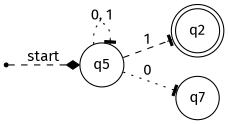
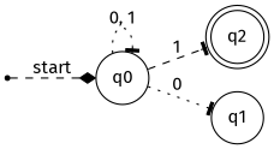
  digraph {
    fontname="Fira Sans"
    rankdir=LR
    node [fontname="Fira Sans" shape=circle]
    edge [arrowhead=tee fontname="Fira Sans" style=dashed]
    q2 [shape=doublecircle]
    emptystartnode [shape=point]
-   q0 [label=q5]
-   q1 [label=q7]
+   q0
+   q1
    emptystartnode -> q0 [arrowhead=diamond label=start]
    q0 -> q2 [label=1]
    q0 -> q0 [label="0, 1" style=dotted]
    q0 -> q1 [label=0 style=dotted]
  }
